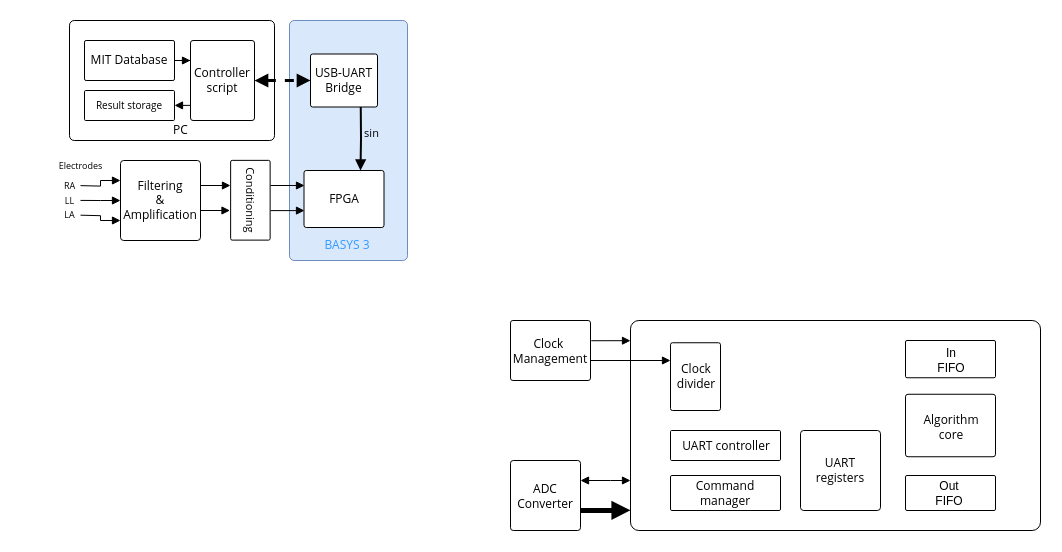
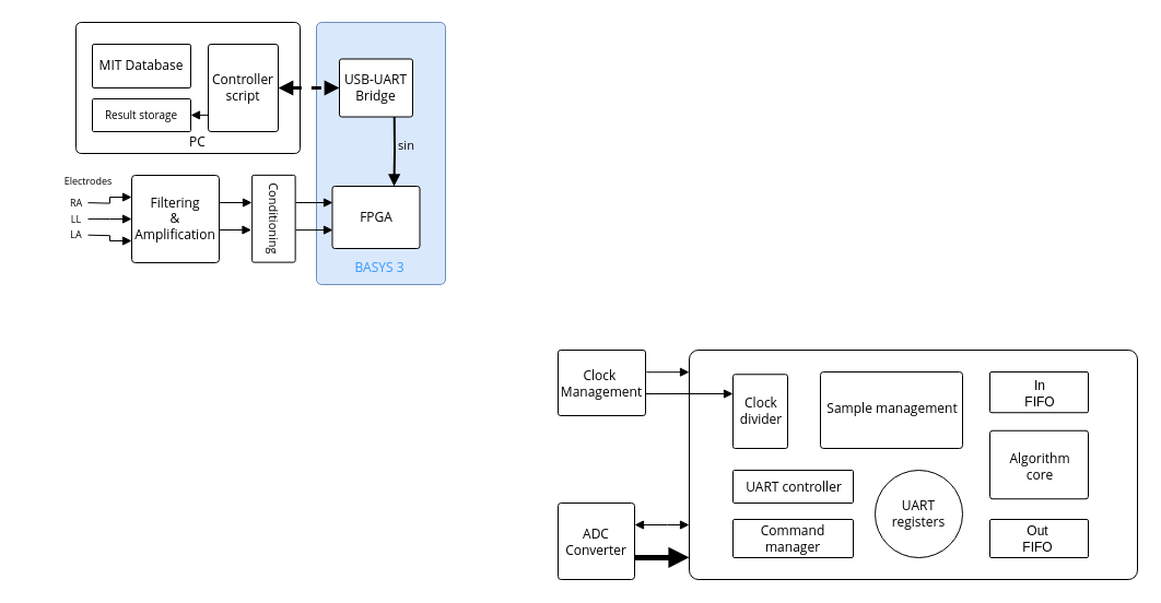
  <mxCell id="0" />
  <mxCell id="1" parent="0" />
  <mxCell id="2" value="" style="group" parent="1" vertex="1" connectable="0"><mxGeometry x="84" y="40" width="215" height="200" as="geometry" /></mxCell>
  <mxCell id="3" value="&lt;font data-font-src=&quot;https://fonts.googleapis.com/css?family=Open+Sans&quot; face=&quot;Open Sans&quot;&gt;PC&lt;/font&gt;" style="rounded=1;whiteSpace=wrap;html=1;movableLabel=1;arcSize=4;" parent="2" vertex="1"><mxGeometry x="-15" y="-20" width="205" height="120" as="geometry"><mxPoint x="9" y="50" as="offset" /></mxGeometry></mxCell>
- <mxCell id="4" value="" style="edgeStyle=orthogonalEdgeStyle;rounded=0;orthogonalLoop=1;jettySize=auto;html=1;fontFamily=Open Sans;fontSource=https%3A%2F%2Ffonts.googleapis.com%2Fcss%3Ffamily%3DOpen%2BSans;entryX=0;entryY=0.25;entryDx=0;entryDy=0;endArrow=block;endFill=1;" parent="2" source="5" target="7" edge="1"><mxGeometry relative="1" as="geometry" /></mxCell>
  <mxCell id="5" value="&lt;font data-font-src=&quot;https://fonts.googleapis.com/css?family=Open+Sans&quot; face=&quot;Open Sans&quot;&gt;MIT Database&lt;/font&gt;" style="rounded=1;whiteSpace=wrap;html=1;arcSize=4;" parent="2" vertex="1"><mxGeometry width="90" height="40" as="geometry" /></mxCell>
  <mxCell id="6" value="&lt;font data-font-src=&quot;https://fonts.googleapis.com/css?family=Open+Sans&quot; face=&quot;Open Sans&quot; style=&quot;font-size: 10px&quot;&gt;Result storage&lt;/font&gt;" style="rounded=1;whiteSpace=wrap;html=1;arcSize=4;" parent="2" vertex="1"><mxGeometry y="50" width="90" height="30" as="geometry" /></mxCell>
  <mxCell id="7" value="&lt;font data-font-src=&quot;https://fonts.googleapis.com/css?family=Open+Sans&quot; face=&quot;Open Sans&quot;&gt;Controller&lt;br&gt;script&lt;br&gt;&lt;/font&gt;" style="rounded=1;whiteSpace=wrap;html=1;imageWidth=24;arcSize=4;" parent="2" vertex="1"><mxGeometry x="106" width="64" height="80" as="geometry" /></mxCell>
  <mxCell id="8" value="" style="edgeStyle=orthogonalEdgeStyle;rounded=0;orthogonalLoop=1;jettySize=auto;html=1;fontFamily=Open Sans;fontSource=https%3A%2F%2Ffonts.googleapis.com%2Fcss%3Ffamily%3DOpen%2BSans;entryX=0;entryY=0.25;entryDx=0;entryDy=0;startArrow=block;startFill=1;endArrow=none;endFill=0;" parent="2" edge="1"><mxGeometry relative="1" as="geometry"><mxPoint x="90" y="64.89" as="sourcePoint" /><mxPoint x="106" y="64.89" as="targetPoint" /></mxGeometry></mxCell>
  <mxCell id="9" value="" style="group" parent="2" vertex="1" connectable="0"><mxGeometry x="-64" y="110" width="180" height="90" as="geometry" /></mxCell>
  <mxCell id="10" style="edgeStyle=orthogonalEdgeStyle;rounded=0;orthogonalLoop=1;jettySize=auto;html=1;exitX=0;exitY=0.75;exitDx=0;exitDy=0;fontSize=9;fontColor=#3399FF;startArrow=block;startFill=1;endArrow=none;endFill=0;" parent="9" source="13" edge="1"><mxGeometry relative="1" as="geometry"><mxPoint x="60" y="64.696" as="targetPoint" /></mxGeometry></mxCell>
  <mxCell id="11" style="edgeStyle=orthogonalEdgeStyle;rounded=0;orthogonalLoop=1;jettySize=auto;html=1;exitX=0;exitY=0.5;exitDx=0;exitDy=0;fontSize=9;fontColor=#3399FF;startArrow=block;startFill=1;endArrow=none;endFill=0;" parent="9" source="13" edge="1"><mxGeometry relative="1" as="geometry"><mxPoint x="60" y="49.913" as="targetPoint" /></mxGeometry></mxCell>
  <mxCell id="12" style="edgeStyle=orthogonalEdgeStyle;rounded=0;orthogonalLoop=1;jettySize=auto;html=1;exitX=0;exitY=0.25;exitDx=0;exitDy=0;fontSize=9;fontColor=#3399FF;startArrow=block;startFill=1;endArrow=none;endFill=0;" parent="9" source="13" edge="1"><mxGeometry relative="1" as="geometry"><mxPoint x="60" y="35.13" as="targetPoint" /></mxGeometry></mxCell>
  <mxCell id="13" value="&lt;font face=&quot;Open Sans&quot;&gt;Filtering&lt;br&gt;&amp;amp;&lt;br&gt;Amplification&lt;br&gt;&lt;/font&gt;" style="rounded=1;whiteSpace=wrap;html=1;arcSize=4;" parent="9" vertex="1"><mxGeometry x="100" y="10" width="80" height="80" as="geometry" /></mxCell>
  <mxCell id="14" value="&lt;font data-font-src=&quot;https://fonts.googleapis.com/css?family=Open+Sans&quot; color=&quot;#000000&quot;&gt;RA&lt;/font&gt;" style="text;html=1;align=center;verticalAlign=middle;resizable=0;points=[];autosize=1;strokeColor=none;fillColor=none;fontSize=9;fontColor=#3399FF;fontFamily=Open Sans;fontSource=https%3A%2F%2Ffonts.googleapis.com%2Fcss%3Ffamily%3DOpen%2BSans;" parent="9" vertex="1"><mxGeometry x="34" y="26" width="30" height="20" as="geometry" /></mxCell>
  <mxCell id="15" value="&lt;font data-font-src=&quot;https://fonts.googleapis.com/css?family=Open+Sans&quot; color=&quot;#000000&quot;&gt;LL&lt;/font&gt;" style="text;html=1;align=center;verticalAlign=middle;resizable=0;points=[];autosize=1;strokeColor=none;fillColor=none;fontSize=9;fontColor=#3399FF;fontFamily=Open Sans;fontSource=https%3A%2F%2Ffonts.googleapis.com%2Fcss%3Ffamily%3DOpen%2BSans;" parent="9" vertex="1"><mxGeometry x="39" y="41" width="20" height="20" as="geometry" /></mxCell>
  <mxCell id="16" value="&lt;font data-font-src=&quot;https://fonts.googleapis.com/css?family=Open+Sans&quot; face=&quot;Open Sans&quot; color=&quot;#000000&quot;&gt;LA&lt;/font&gt;" style="text;html=1;align=center;verticalAlign=middle;resizable=0;points=[];autosize=1;strokeColor=none;fillColor=none;fontSize=9;fontColor=#3399FF;" parent="9" vertex="1"><mxGeometry x="34" y="55" width="30" height="20" as="geometry" /></mxCell>
  <mxCell id="17" value="&lt;font data-font-src=&quot;https://fonts.googleapis.com/css?family=Open+Sans&quot; style=&quot;font-size: 9px;&quot;&gt;Electrodes&lt;/font&gt;" style="text;html=1;align=center;verticalAlign=middle;resizable=0;points=[];autosize=1;strokeColor=none;fillColor=none;fontFamily=Open Sans;fontSource=https%3A%2F%2Ffonts.googleapis.com%2Fcss%3Ffamily%3DOpen%2BSans;fontSize=9;" parent="9" vertex="1"><mxGeometry x="30" y="6" width="60" height="20" as="geometry" /></mxCell>
  <mxCell id="18" value="&lt;font style=&quot;font-size: 11px;&quot; face=&quot;Open Sans&quot;&gt;Conditioning&lt;/font&gt;" style="rounded=1;whiteSpace=wrap;html=1;arcSize=4;rotation=90;" parent="2" vertex="1"><mxGeometry x="126" y="140" width="79.75" height="39.5" as="geometry" /></mxCell>
  <mxCell id="19" style="edgeStyle=orthogonalEdgeStyle;rounded=0;orthogonalLoop=1;jettySize=auto;html=1;endArrow=block;endFill=1;entryX=0.006;entryY=0.261;entryDx=0;entryDy=0;entryPerimeter=0;" parent="1" edge="1"><mxGeometry relative="1" as="geometry"><mxPoint x="200" y="210" as="sourcePoint" /><mxPoint x="229.51" y="209.617" as="targetPoint" /><Array as="points" /></mxGeometry></mxCell>
  <mxCell id="20" style="edgeStyle=orthogonalEdgeStyle;rounded=0;orthogonalLoop=1;jettySize=auto;html=1;endArrow=block;endFill=1;entryX=0.006;entryY=0.261;entryDx=0;entryDy=0;entryPerimeter=0;" parent="1" edge="1"><mxGeometry relative="1" as="geometry"><mxPoint x="200" y="185" as="sourcePoint" /><mxPoint x="229.99" y="184.997" as="targetPoint" /></mxGeometry></mxCell>
  <mxCell id="21" value="" style="group" parent="1" vertex="1" connectable="0"><mxGeometry x="288" y="53.5" width="118" height="347.5" as="geometry" /></mxCell>
  <mxCell id="22" value="Pmod" style="text;html=1;align=center;verticalAlign=middle;resizable=0;points=[];autosize=1;strokeColor=none;fillColor=none;" parent="21" vertex="1"><mxGeometry x="1" y="121.5" width="50" height="20" as="geometry" /></mxCell>
  <mxCell id="23" value="&lt;font data-font-src=&quot;https://fonts.googleapis.com/css?family=Open+Sans&quot; face=&quot;Open Sans&quot; color=&quot;#3399ff&quot;&gt;BASYS 3&lt;/font&gt;" style="rounded=1;whiteSpace=wrap;html=1;spacingBottom=73;fillColor=#dae8fc;strokeColor=#6c8ebf;movableLabel=1;arcSize=4;" parent="21" vertex="1"><mxGeometry x="1" y="-33.5" width="118" height="240" as="geometry"><mxPoint x="-1" y="141" as="offset" /></mxGeometry></mxCell>
  <mxCell id="24" style="edgeStyle=orthogonalEdgeStyle;rounded=0;orthogonalLoop=1;jettySize=auto;html=1;entryX=0.75;entryY=1;entryDx=0;entryDy=0;fontFamily=Open Sans;fontSource=https%3A%2F%2Ffonts.googleapis.com%2Fcss%3Ffamily%3DOpen%2BSans;startArrow=block;startFill=1;endArrow=none;endFill=0;strokeWidth=2;fillColor=default;" parent="21" target="27" edge="1"><mxGeometry relative="1" as="geometry"><mxPoint x="72" y="116.5" as="sourcePoint" /></mxGeometry></mxCell>
  <mxCell id="25" value="sin" style="edgeLabel;html=1;align=center;verticalAlign=middle;resizable=0;points=[];fontFamily=Open Sans;labelBackgroundColor=none;" parent="24" vertex="1" connectable="0"><mxGeometry x="0.179" relative="1" as="geometry"><mxPoint x="10" y="-1" as="offset" /></mxGeometry></mxCell>
  <mxCell id="26" value="&lt;font data-font-src=&quot;https://fonts.googleapis.com/css?family=Open+Sans&quot; face=&quot;Open Sans&quot;&gt;FPGA&lt;/font&gt;" style="rounded=1;whiteSpace=wrap;html=1;arcSize=4;" parent="21" vertex="1"><mxGeometry x="15.5" y="116.5" width="80" height="57" as="geometry" /></mxCell>
  <mxCell id="27" value="&lt;font data-font-src=&quot;https://fonts.googleapis.com/css?family=Open+Sans&quot; face=&quot;Open Sans&quot;&gt;USB-UART&lt;br&gt;Bridge&lt;/font&gt;" style="rounded=1;whiteSpace=wrap;html=1;fontFamily=Lucida Console;arcSize=4;" parent="21" vertex="1"><mxGeometry x="22" width="67" height="53" as="geometry" /></mxCell>
  <mxCell id="28" style="edgeStyle=orthogonalEdgeStyle;rounded=0;orthogonalLoop=1;jettySize=auto;html=1;exitX=0.5;exitY=1;exitDx=0;exitDy=0;fontFamily=Open Sans;fontSource=https%3A%2F%2Ffonts.googleapis.com%2Fcss%3Ffamily%3DOpen%2BSans;startArrow=classic;startFill=1;endArrow=none;endFill=0;strokeWidth=2;fillColor=default;" parent="21" source="23" target="23" edge="1"><mxGeometry relative="1" as="geometry" /></mxCell>
  <mxCell id="29" style="edgeStyle=orthogonalEdgeStyle;rounded=0;orthogonalLoop=1;jettySize=auto;html=1;exitX=1;exitY=0.5;exitDx=0;exitDy=0;entryX=0;entryY=0.5;entryDx=0;entryDy=0;fontFamily=Open Sans;fontSource=https%3A%2F%2Ffonts.googleapis.com%2Fcss%3Ffamily%3DOpen%2BSans;startArrow=block;startFill=1;strokeWidth=3;endArrow=block;endFill=1;dashed=1;" parent="1" source="7" target="27" edge="1"><mxGeometry relative="1" as="geometry" /></mxCell>
  <mxCell id="30" style="edgeStyle=orthogonalEdgeStyle;rounded=0;orthogonalLoop=1;jettySize=auto;html=1;endArrow=block;endFill=1;entryX=0.006;entryY=0.261;entryDx=0;entryDy=0;entryPerimeter=0;" parent="1" target="26" edge="1"><mxGeometry relative="1" as="geometry"><mxPoint x="270" y="185" as="sourcePoint" /><mxPoint x="260" y="190" as="targetPoint" /></mxGeometry></mxCell>
  <mxCell id="31" style="edgeStyle=orthogonalEdgeStyle;rounded=0;orthogonalLoop=1;jettySize=auto;html=1;endArrow=block;endFill=1;entryX=0.006;entryY=0.261;entryDx=0;entryDy=0;entryPerimeter=0;" parent="1" edge="1"><mxGeometry relative="1" as="geometry"><mxPoint x="270" y="210.12" as="sourcePoint" /><mxPoint x="303.98" y="209.997" as="targetPoint" /></mxGeometry></mxCell>
  <mxCell id="32" value="&lt;font data-font-src=&quot;https://fonts.googleapis.com/css?family=Open+Sans&quot; face=&quot;Open Sans&quot;&gt;Clock&amp;nbsp;&lt;br&gt;Management&lt;br&gt;&lt;/font&gt;" style="rounded=1;whiteSpace=wrap;html=1;movableLabel=1;arcSize=4;" parent="1" vertex="1"><mxGeometry x="510" y="320" width="80" height="60" as="geometry"><mxPoint y="1" as="offset" /></mxGeometry></mxCell>
  <mxCell id="33" style="edgeStyle=orthogonalEdgeStyle;rounded=0;orthogonalLoop=1;jettySize=auto;html=1;exitX=1.004;exitY=0.713;exitDx=0;exitDy=0;endArrow=block;endFill=1;strokeWidth=5;exitPerimeter=0;entryX=0;entryY=0.904;entryDx=0;entryDy=0;entryPerimeter=0;" parent="1" source="34" target="35" edge="1"><mxGeometry relative="1" as="geometry"><mxPoint x="620" y="510" as="targetPoint" /></mxGeometry></mxCell>
  <mxCell id="34" value="&lt;font face=&quot;Open Sans&quot;&gt;ADC&lt;br&gt;Converter&lt;br&gt;&lt;/font&gt;" style="rounded=1;whiteSpace=wrap;html=1;movableLabel=1;arcSize=4;" parent="1" vertex="1"><mxGeometry x="510" y="460" width="70" height="70" as="geometry"><mxPoint y="1" as="offset" /></mxGeometry></mxCell>
  <mxCell id="35" value="&lt;font face=&quot;Open Sans&quot;&gt;&lt;br&gt;&lt;/font&gt;" style="rounded=1;whiteSpace=wrap;html=1;movableLabel=1;arcSize=4;" parent="1" vertex="1"><mxGeometry x="630" y="320" width="410" height="210" as="geometry"><mxPoint x="-4" y="88" as="offset" /></mxGeometry></mxCell>
+ <mxCell id="36" value="&lt;font face=&quot;Open Sans&quot;&gt;Sample management&lt;br&gt;&lt;/font&gt;" style="rounded=1;whiteSpace=wrap;html=1;movableLabel=1;arcSize=4;" parent="1" vertex="1"><mxGeometry x="750" y="340" width="130" height="70" as="geometry"><mxPoint x="1" y="-1" as="offset" /></mxGeometry></mxCell>
  <mxCell id="37" value="&lt;font face=&quot;Open Sans&quot;&gt;Algorithm &lt;br&gt;core&lt;br&gt;&lt;/font&gt;" style="rounded=1;whiteSpace=wrap;html=1;movableLabel=1;arcSize=4;" parent="1" vertex="1"><mxGeometry x="905" y="393.75" width="90" height="62.5" as="geometry"><mxPoint x="1" y="2" as="offset" /></mxGeometry></mxCell>
  <mxCell id="38" style="edgeStyle=orthogonalEdgeStyle;rounded=0;orthogonalLoop=1;jettySize=auto;html=1;entryX=0;entryY=0.833;entryDx=0;entryDy=0;entryPerimeter=0;endArrow=block;endFill=1;startArrow=block;startFill=1;" parent="1" edge="1"><mxGeometry relative="1" as="geometry"><mxPoint x="580" y="480" as="sourcePoint" /><mxPoint x="630" y="480" as="targetPoint" /><Array as="points"><mxPoint x="610" y="479.96" /><mxPoint x="610" y="479.96" /></Array></mxGeometry></mxCell>
  <mxCell id="39" value="Out&lt;br&gt;FIFO" style="rounded=1;whiteSpace=wrap;html=1;movableLabel=1;arcSize=4;" parent="1" vertex="1"><mxGeometry x="905" y="475" width="90" height="35" as="geometry"><mxPoint x="-1" as="offset" /></mxGeometry></mxCell>
- <mxCell id="40" value="&lt;font face=&quot;Open Sans&quot;&gt;UART registers&lt;br&gt;&lt;/font&gt;" style="rounded=1;whiteSpace=wrap;html=1;movableLabel=1;arcSize=4;" parent="1" vertex="1"><mxGeometry x="800" y="430" width="80" height="80" as="geometry"><mxPoint as="offset" /></mxGeometry></mxCell>
+ <mxCell id="40" value="&lt;font face=&quot;Open Sans&quot;&gt;UART registers&lt;br&gt;&lt;/font&gt;" style="ellipse;whiteSpace=wrap;html=1;movableLabel=1;arcSize=4;" parent="1" vertex="1"><mxGeometry x="800" y="430" width="80" height="80" as="geometry"><mxPoint as="offset" /></mxGeometry></mxCell>
  <mxCell id="41" value="&lt;font face=&quot;Open Sans&quot;&gt;Command manager&lt;br&gt;&lt;/font&gt;" style="rounded=1;whiteSpace=wrap;html=1;movableLabel=1;arcSize=4;" parent="1" vertex="1"><mxGeometry x="670" y="475" width="110" height="35" as="geometry"><mxPoint as="offset" /></mxGeometry></mxCell>
  <mxCell id="42" value="&lt;font face=&quot;Open Sans&quot;&gt;Clock&lt;br&gt;divider&lt;br&gt;&lt;/font&gt;" style="rounded=1;whiteSpace=wrap;html=1;movableLabel=1;arcSize=4;" parent="1" vertex="1"><mxGeometry x="670" y="342.25" width="50" height="67.75" as="geometry"><mxPoint x="1" as="offset" /></mxGeometry></mxCell>
  <mxCell id="43" value="&lt;font face=&quot;Open Sans&quot;&gt;UART controller&lt;br&gt;&lt;/font&gt;" style="rounded=1;whiteSpace=wrap;html=1;movableLabel=1;arcSize=4;" parent="1" vertex="1"><mxGeometry x="670" y="430" width="110" height="30" as="geometry"><mxPoint x="1" y="1" as="offset" /></mxGeometry></mxCell>
  <mxCell id="44" value="In&lt;br&gt;FIFO" style="rounded=1;whiteSpace=wrap;html=1;movableLabel=1;arcSize=4;" vertex="1" parent="1"><mxGeometry x="905" y="340" width="90" height="37.25" as="geometry"><mxPoint x="1" y="1" as="offset" /></mxGeometry></mxCell>
  <mxCell id="45" style="edgeStyle=orthogonalEdgeStyle;rounded=0;orthogonalLoop=1;jettySize=auto;html=1;endArrow=block;endFill=1;startArrow=none;startFill=0;exitX=1;exitY=0.667;exitDx=0;exitDy=0;exitPerimeter=0;" edge="1" parent="1" source="32"><mxGeometry relative="1" as="geometry"><mxPoint x="620.14" y="360" as="sourcePoint" /><mxPoint x="670" y="360" as="targetPoint" /><Array as="points" /></mxGeometry></mxCell>
  <mxCell id="46" style="edgeStyle=orthogonalEdgeStyle;rounded=0;orthogonalLoop=1;jettySize=auto;html=1;endArrow=block;endFill=1;startArrow=none;startFill=0;exitX=1.01;exitY=0.337;exitDx=0;exitDy=0;exitPerimeter=0;" edge="1" parent="1" source="32"><mxGeometry relative="1" as="geometry"><mxPoint x="600" y="339.79" as="sourcePoint" /><mxPoint x="630" y="339.79" as="targetPoint" /><Array as="points" /></mxGeometry></mxCell>
